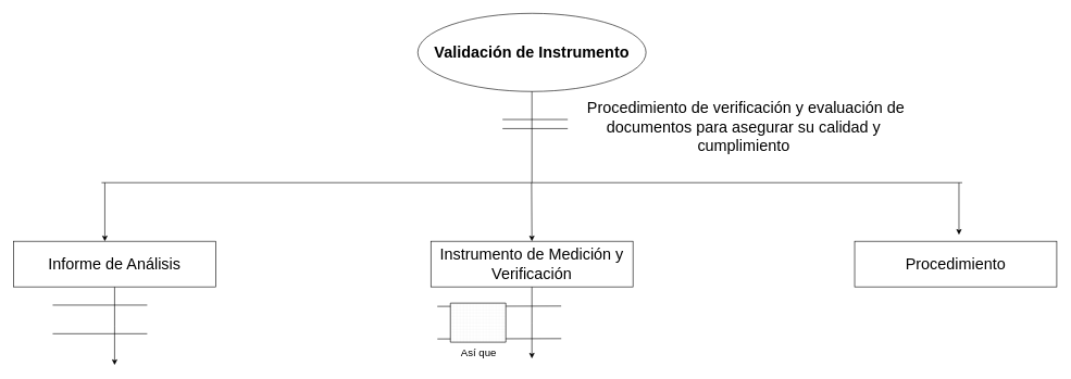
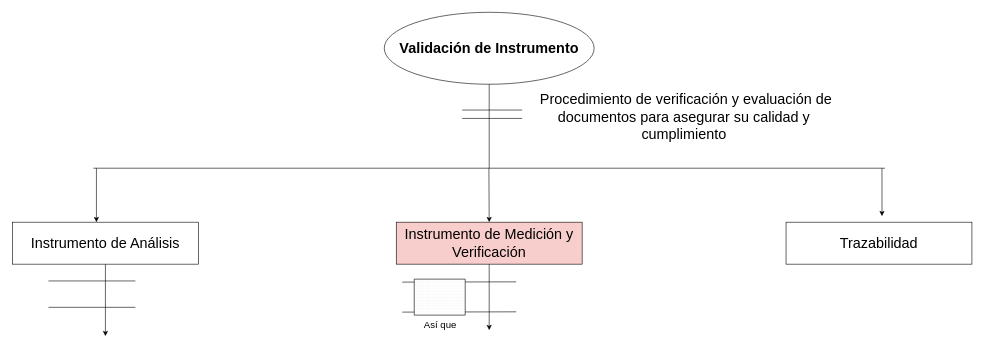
  <mxCell id="0" />
  <mxCell id="1" parent="0" />
  <mxCell id="2" value="&lt;font style=&quot;font-size: 24px;&quot;&gt;&lt;b&gt;Validación de Instrumento&lt;/b&gt;&lt;/font&gt;" style="ellipse;whiteSpace=wrap;html=1;" vertex="1" parent="1"><mxGeometry x="640" y="20" width="350" height="120" as="geometry" /></mxCell>
  <mxCell id="3" value="" style="endArrow=none;html=1;rounded=0;" edge="1" parent="1"><mxGeometry width="50" height="50" relative="1" as="geometry"><mxPoint x="155" y="280" as="sourcePoint" /><mxPoint x="1475" y="280" as="targetPoint" /></mxGeometry></mxCell>
  <mxCell id="4" value="" style="endArrow=classic;html=1;rounded=0;" edge="1" parent="1"><mxGeometry width="50" height="50" relative="1" as="geometry"><mxPoint x="160" y="280" as="sourcePoint" /><mxPoint x="160" y="370" as="targetPoint" /></mxGeometry></mxCell>
  <mxCell id="5" value="" style="endArrow=none;html=1;rounded=0;entryX=0.5;entryY=1;entryDx=0;entryDy=0;" edge="1" parent="1" target="2"><mxGeometry width="50" height="50" relative="1" as="geometry"><mxPoint x="815" y="280" as="sourcePoint" /><mxPoint x="700" y="230" as="targetPoint" /></mxGeometry></mxCell>
  <mxCell id="6" value="" style="endArrow=classic;html=1;rounded=0;" edge="1" parent="1"><mxGeometry width="50" height="50" relative="1" as="geometry"><mxPoint x="814.5" y="280" as="sourcePoint" /><mxPoint x="815" y="370" as="targetPoint" /></mxGeometry></mxCell>
  <mxCell id="7" value="" style="shape=link;html=1;rounded=0;width=14;" edge="1" parent="1"><mxGeometry width="100" relative="1" as="geometry"><mxPoint x="770" y="190" as="sourcePoint" /><mxPoint x="870" y="190" as="targetPoint" /></mxGeometry></mxCell>
  <mxCell id="8" value="&lt;font style=&quot;font-size: 24px;&quot;&gt;&lt;font&gt;&amp;nbsp;Procedimiento de verificación y evaluación de documentos para asegurar su calidad y cumplimiento&lt;/font&gt;&lt;/font&gt;" style="text;html=1;strokeColor=none;fillColor=none;align=center;verticalAlign=middle;whiteSpace=wrap;rounded=0;" vertex="1" parent="1"><mxGeometry x="870" y="150" width="540" height="90" as="geometry" /></mxCell>
  <mxCell id="9" value="" style="endArrow=classic;html=1;rounded=0;" edge="1" parent="1"><mxGeometry width="50" height="50" relative="1" as="geometry"><mxPoint x="1470" y="280" as="sourcePoint" /><mxPoint x="1470" y="360" as="targetPoint" /></mxGeometry></mxCell>
  <mxCell id="10" style="edgeStyle=orthogonalEdgeStyle;rounded=0;orthogonalLoop=1;jettySize=auto;html=1;" edge="1" parent="1" source="11"><mxGeometry relative="1" as="geometry"><mxPoint x="175" y="560" as="targetPoint" /></mxGeometry></mxCell>
- <mxCell id="11" value="&lt;font style=&quot;font-size: 24px;&quot;&gt;Informe de Análisis&lt;/font&gt;" style="rounded=0;whiteSpace=wrap;html=1;" vertex="1" parent="1"><mxGeometry x="20" y="370" width="310" height="70" as="geometry" /></mxCell>
+ <mxCell id="11" value="&lt;font style=&quot;font-size: 24px;&quot;&gt;Instrumento de Análisis&lt;/font&gt;" style="rounded=0;whiteSpace=wrap;html=1;" vertex="1" parent="1"><mxGeometry x="20" y="370" width="310" height="70" as="geometry" /></mxCell>
  <mxCell id="12" value="&lt;span style=&quot;color: rgba(0, 0, 0, 0); font-family: monospace; font-size: 0px; font-style: normal; font-variant-ligatures: normal; font-variant-caps: normal; font-weight: 400; letter-spacing: normal; orphans: 2; text-align: start; text-indent: 0px; text-transform: none; widows: 2; word-spacing: 0px; -webkit-text-stroke-width: 0px; background-color: rgb(251, 251, 251); text-decoration-thickness: initial; text-decoration-style: initial; text-decoration-color: initial; float: none; display: inline !important;&quot;&gt;%3CmxGraphModel%3E%3Croot%3E%3CmxCell%20id%3D%220%22%2F%3E%3CmxCell%20id%3D%221%22%20parent%3D%220%22%2F%3E%3CmxCell%20id%3D%222%22%20value%3D%22%22%20style%3D%22rounded%3D0%3BwhiteSpace%3Dwrap%3Dwrap%3Dwrap%1Dwrap%3Dwrap%22D_Bhtml%20D3%221B%22%20vertex%3D%221%22%3parent%3D%20%3%22170E%22CmxGeometry%20x%3D%22370%22%20y%3D%22310%22%20width%3D%2270%22%20height%3D%22%22%2as%3D%3geometry%2%3F%3E&lt;/span&gt;" style="text;whiteSpace=wrap;html=1;" vertex="1" parent="1"><mxGeometry x="650" y="410" width="250" height="40" as="geometry" /></mxCell>
  <mxCell id="13" style="edgeStyle=orthogonalEdgeStyle;rounded=0;orthogonalLoop=1;jettySize=auto;html=1;" edge="1" parent="1" source="14"><mxGeometry relative="1" as="geometry"><mxPoint x="815" y="550" as="targetPoint" /></mxGeometry></mxCell>
- <mxCell id="14" value="&lt;font style=&quot;font-size: 24px;&quot;&gt;Instrumento de Medición y Verificación &lt;/font&gt;" style="rounded=0;whiteSpace=wrap;html=1;" vertex="1" parent="1"><mxGeometry x="660" y="370" width="310" height="70" as="geometry" /></mxCell>
- <mxCell id="15" value="&lt;font style=&quot;font-size: 24px;&quot;&gt;Procedimiento&lt;/font&gt;" style="rounded=0;whiteSpace=wrap;html=1;" vertex="1" parent="1"><mxGeometry x="1310" y="370" width="310" height="70" as="geometry" /></mxCell>
+ <mxCell id="14" value="&lt;font style=&quot;font-size: 24px;&quot;&gt;Instrumento de Medición y Verificación &lt;/font&gt;" style="rounded=0;whiteSpace=wrap;html=1;fillColor=#f8cecc;" vertex="1" parent="1"><mxGeometry x="660" y="370" width="310" height="70" as="geometry" /></mxCell>
+ <mxCell id="15" value="&lt;font style=&quot;font-size: 24px;&quot;&gt;Trazabilidad&lt;/font&gt;" style="rounded=0;whiteSpace=wrap;html=1;" vertex="1" parent="1"><mxGeometry x="1310" y="370" width="310" height="70" as="geometry" /></mxCell>
  <mxCell id="16" value="" style="shape=link;html=1;rounded=0;width=44;" edge="1" parent="1"><mxGeometry width="100" relative="1" as="geometry"><mxPoint x="80" y="490" as="sourcePoint" /><mxPoint x="225" y="490" as="targetPoint" /></mxGeometry></mxCell>
  <mxCell id="17" value="" style="shape=link;html=1;rounded=0;width=50;" edge="1" parent="1"><mxGeometry width="100" relative="1" as="geometry"><mxPoint x="670" y="495" as="sourcePoint" /><mxPoint x="860" y="494.5" as="targetPoint" /></mxGeometry></mxCell>
  <mxCell id="18" value="Así que" style="verticalLabelPosition=bottom;verticalAlign=top;html=1;shape=mxgraph.basic.patternFillRect;fillStyle=grid;step=5;fillStrokeWidth=0.2;fillStrokeColor=#dddddd;fontSize=16;" vertex="1" parent="1"><mxGeometry x="690" y="465" width="85" height="60" as="geometry" /></mxCell>
